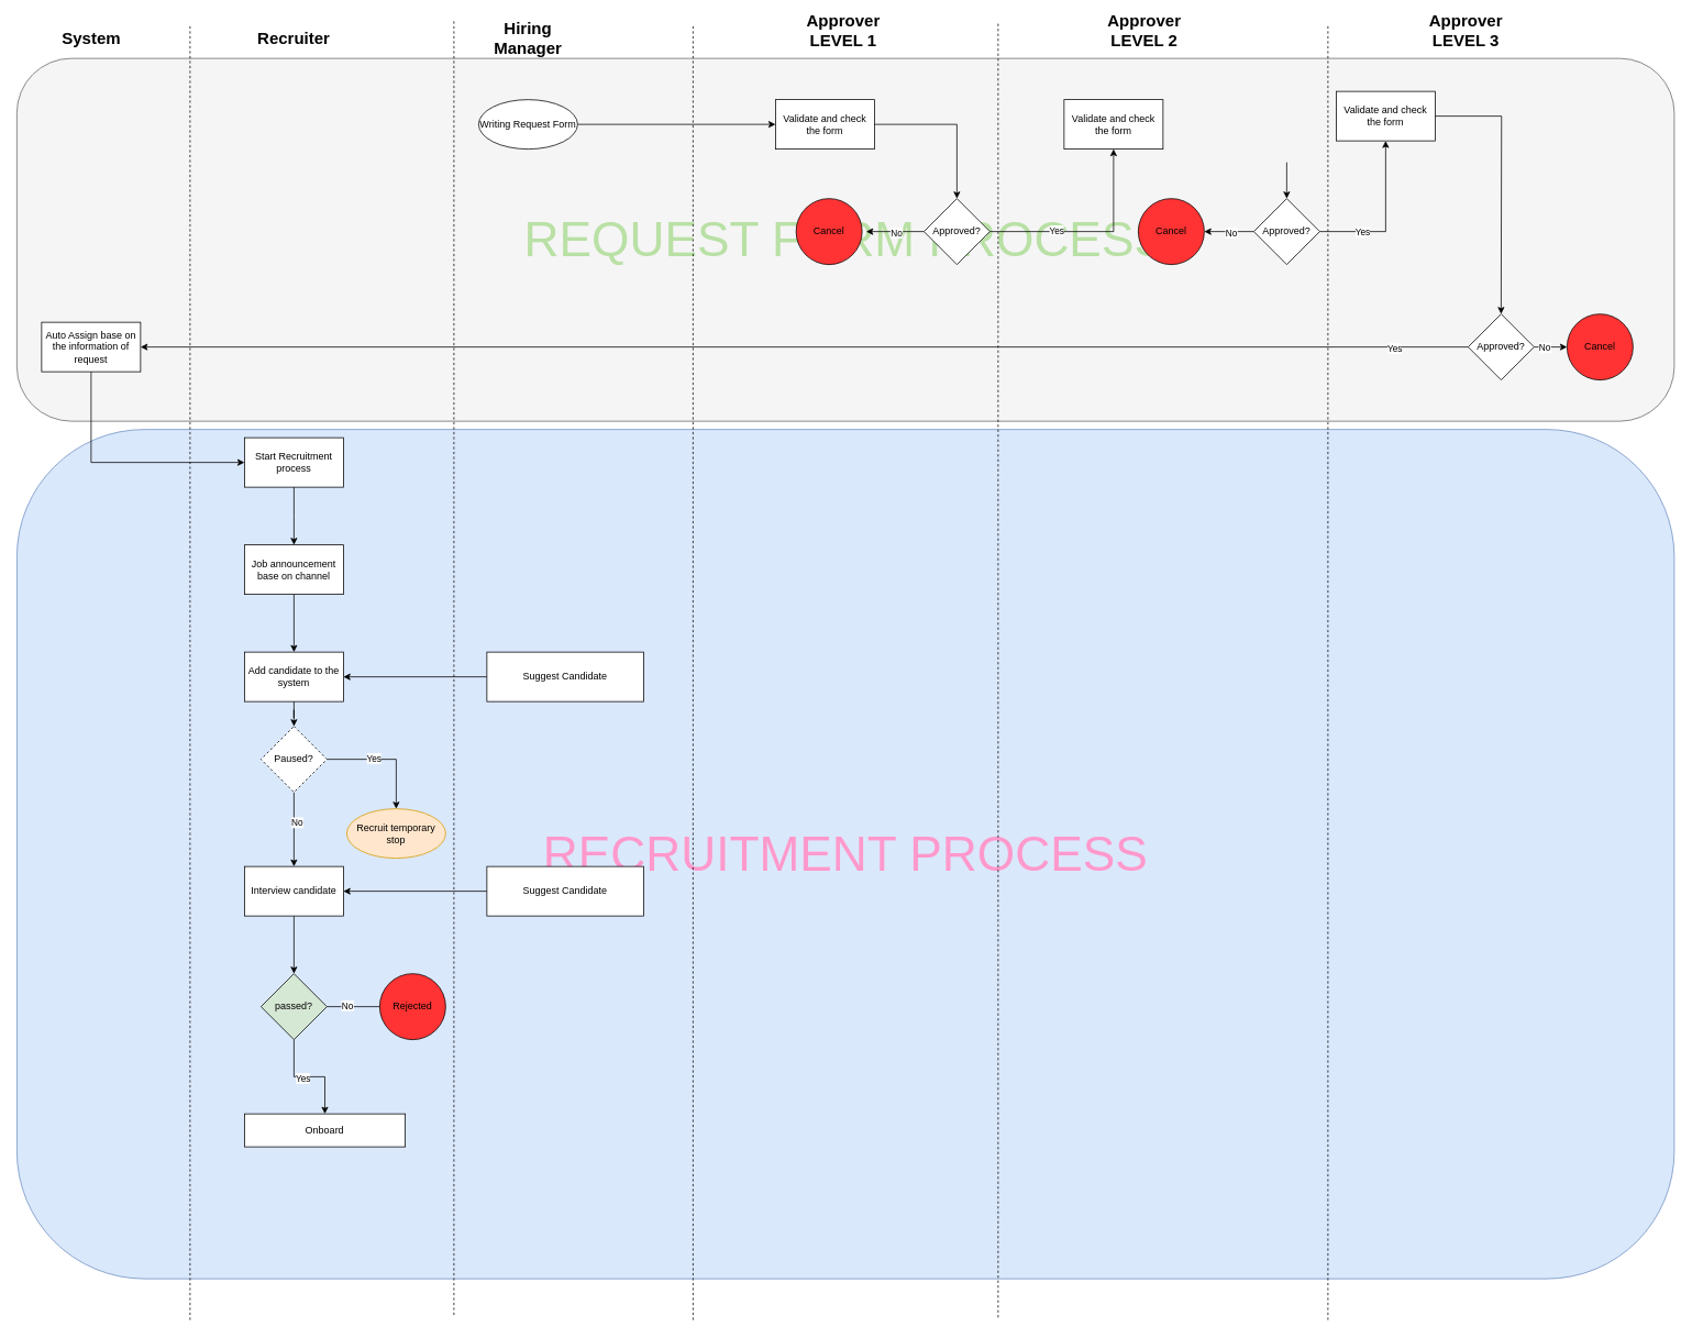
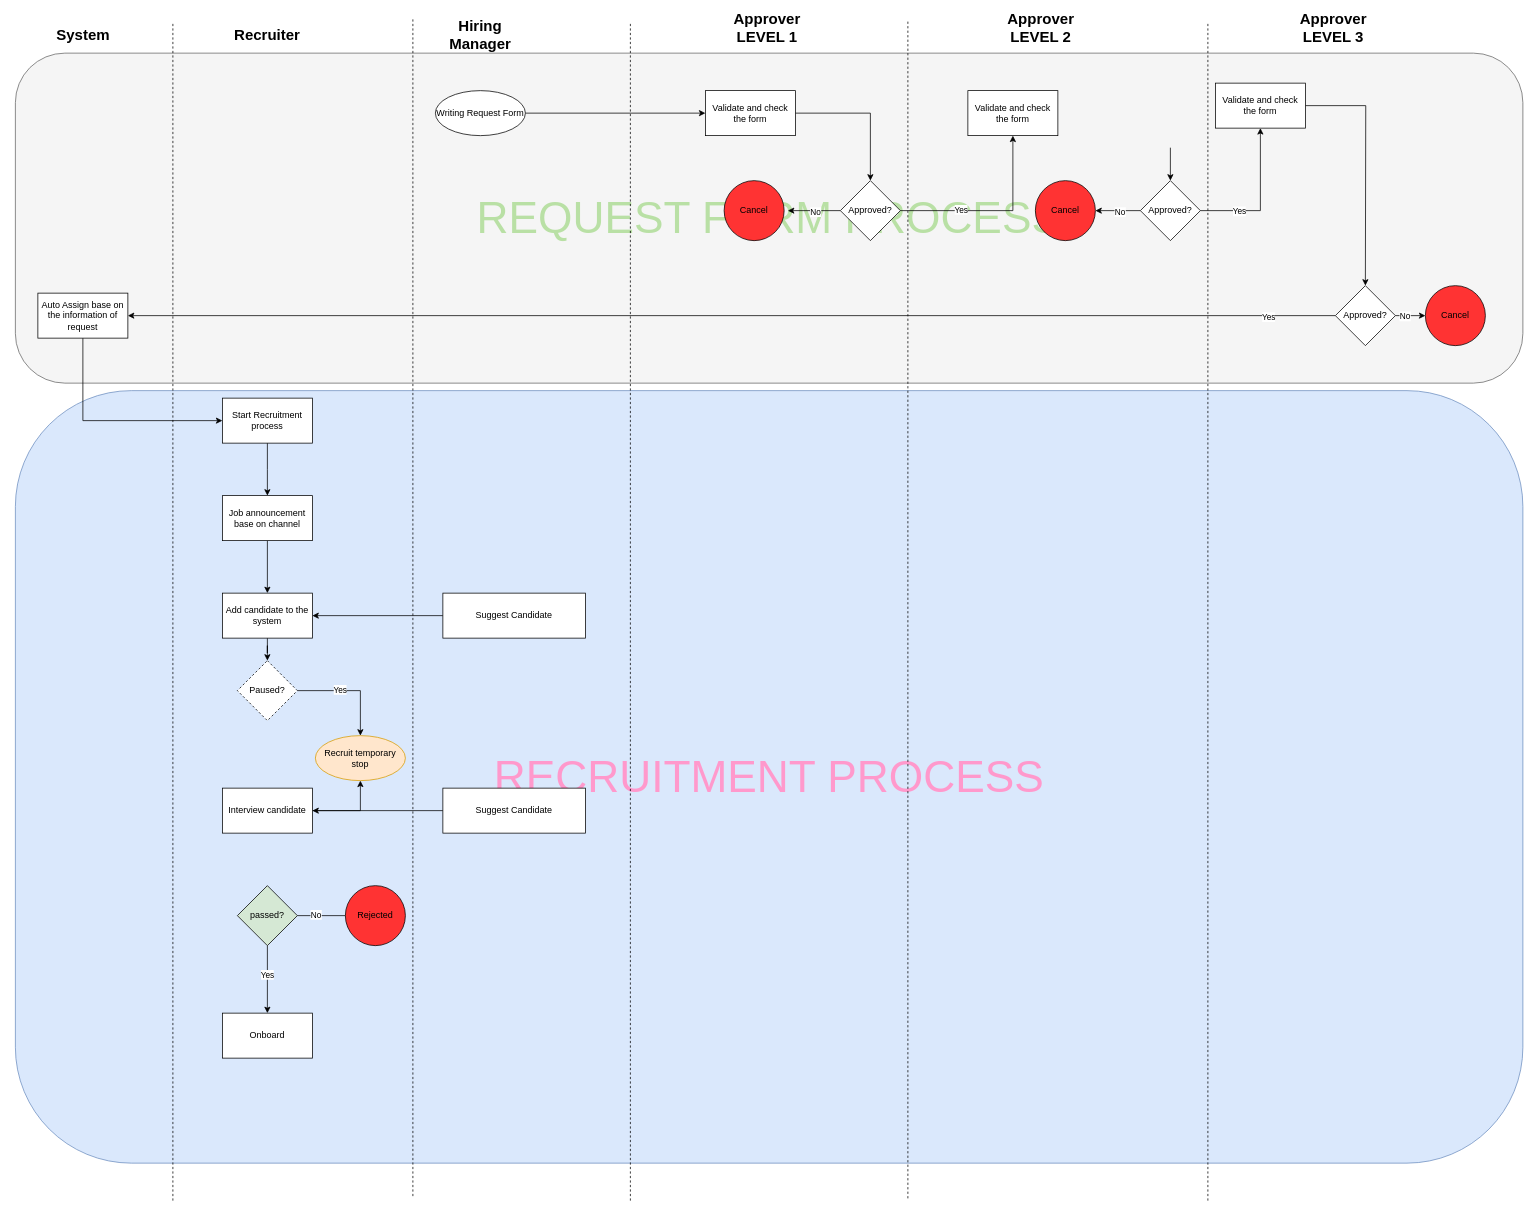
  <mxCell id="0" />
  <mxCell id="1" parent="0" />
  <mxCell id="2" value="&lt;font style=&quot;font-size: 59px;&quot; color=&quot;#ff99cc&quot;&gt;RECRUITMENT PROCESS&lt;/font&gt;" style="rounded=1;whiteSpace=wrap;html=1;fillColor=#dae8fc;strokeColor=#6c8ebf;" parent="1" vertex="1"><mxGeometry x="20" y="520" width="2010" height="1030" as="geometry" /></mxCell>
  <mxCell id="3" value="&lt;font color=&quot;#b9e0a5&quot; style=&quot;font-size: 59px;&quot;&gt;REQUEST FORM PROCESS&lt;/font&gt;" style="rounded=1;whiteSpace=wrap;html=1;fillColor=#f5f5f5;fontColor=#333333;strokeColor=#666666;" parent="1" vertex="1"><mxGeometry x="20" y="70" width="2010" height="440" as="geometry" /></mxCell>
  <mxCell id="4" style="edgeStyle=orthogonalEdgeStyle;rounded=0;orthogonalLoop=1;jettySize=auto;html=1;entryX=0;entryY=0.5;entryDx=0;entryDy=0;" parent="1" source="5" target="12" edge="1"><mxGeometry relative="1" as="geometry" /></mxCell>
  <mxCell id="5" value="Writing Request Form" style="ellipse;whiteSpace=wrap;html=1;" parent="1" vertex="1"><mxGeometry x="580" y="120" width="120" height="60" as="geometry" /></mxCell>
  <mxCell id="6" style="edgeStyle=orthogonalEdgeStyle;rounded=0;orthogonalLoop=1;jettySize=auto;html=1;entryX=0;entryY=0.5;entryDx=0;entryDy=0;" parent="1" source="7" target="37" edge="1"><mxGeometry relative="1" as="geometry"><Array as="points"><mxPoint x="110" y="560" /></Array></mxGeometry></mxCell>
  <mxCell id="7" value="Auto Assign base on the information of request" style="rounded=0;whiteSpace=wrap;html=1;" parent="1" vertex="1"><mxGeometry x="50" y="390" width="120" height="60" as="geometry" /></mxCell>
  <mxCell id="8" value="&lt;font style=&quot;font-size: 20px;&quot;&gt;&lt;b&gt;Hiring Manager&lt;/b&gt;&lt;/font&gt;" style="text;html=1;strokeColor=none;fillColor=none;align=center;verticalAlign=middle;whiteSpace=wrap;rounded=0;" parent="1" vertex="1"><mxGeometry x="610" y="30" width="60" height="30" as="geometry" /></mxCell>
  <mxCell id="9" value="&lt;b&gt;&lt;font style=&quot;font-size: 20px;&quot;&gt;Recruiter&lt;/font&gt;&lt;/b&gt;" style="text;html=1;strokeColor=none;fillColor=none;align=center;verticalAlign=middle;whiteSpace=wrap;rounded=0;" parent="1" vertex="1"><mxGeometry x="326" y="30" width="60" height="30" as="geometry" /></mxCell>
  <mxCell id="10" value="&lt;font style=&quot;font-size: 20px;&quot;&gt;&lt;b&gt;Approver LEVEL 1&lt;/b&gt;&lt;/font&gt;" style="text;html=1;strokeColor=none;fillColor=none;align=center;verticalAlign=middle;whiteSpace=wrap;rounded=0;" parent="1" vertex="1"><mxGeometry x="975" y="20" width="95" height="30" as="geometry" /></mxCell>
  <mxCell id="11" style="edgeStyle=orthogonalEdgeStyle;rounded=0;orthogonalLoop=1;jettySize=auto;html=1;entryX=0.5;entryY=0;entryDx=0;entryDy=0;" parent="1" source="12" target="19" edge="1"><mxGeometry relative="1" as="geometry" /></mxCell>
  <mxCell id="12" value="Validate and check the form" style="rounded=0;whiteSpace=wrap;html=1;" parent="1" vertex="1"><mxGeometry x="940" y="120" width="120" height="60" as="geometry" /></mxCell>
  <mxCell id="13" style="edgeStyle=orthogonalEdgeStyle;rounded=0;orthogonalLoop=1;jettySize=auto;html=1;entryX=0.5;entryY=0;entryDx=0;entryDy=0;startArrow=none;" parent="1" source="3" target="27" edge="1"><mxGeometry relative="1" as="geometry"><Array as="points"><mxPoint x="1560" y="150" /><mxPoint x="1560" y="240" /></Array></mxGeometry></mxCell>
  <mxCell id="14" value="Validate and check the form" style="rounded=0;whiteSpace=wrap;html=1;" parent="1" vertex="1"><mxGeometry x="1290" y="120" width="120" height="60" as="geometry" /></mxCell>
  <mxCell id="15" style="edgeStyle=orthogonalEdgeStyle;rounded=0;orthogonalLoop=1;jettySize=auto;html=1;" parent="1" source="19" target="14" edge="1"><mxGeometry relative="1" as="geometry" /></mxCell>
  <mxCell id="16" value="Yes" style="edgeLabel;html=1;align=center;verticalAlign=middle;resizable=0;points=[];" parent="15" vertex="1" connectable="0"><mxGeometry x="-0.358" y="2" relative="1" as="geometry"><mxPoint as="offset" /></mxGeometry></mxCell>
  <mxCell id="17" style="edgeStyle=orthogonalEdgeStyle;rounded=0;orthogonalLoop=1;jettySize=auto;html=1;" parent="1" source="19" edge="1"><mxGeometry relative="1" as="geometry"><mxPoint x="1050" y="280" as="targetPoint" /></mxGeometry></mxCell>
  <mxCell id="18" value="No" style="edgeLabel;html=1;align=center;verticalAlign=middle;resizable=0;points=[];" parent="17" vertex="1" connectable="0"><mxGeometry x="-0.034" y="1" relative="1" as="geometry"><mxPoint as="offset" /></mxGeometry></mxCell>
  <mxCell id="19" value="Approved?" style="rhombus;whiteSpace=wrap;html=1;" parent="1" vertex="1"><mxGeometry x="1120" y="240" width="80" height="80" as="geometry" /></mxCell>
  <mxCell id="20" value="Cancel" style="ellipse;whiteSpace=wrap;html=1;aspect=fixed;fillColor=#FF3333;" parent="1" vertex="1"><mxGeometry x="965" y="240" width="80" height="80" as="geometry" /></mxCell>
  <mxCell id="21" style="edgeStyle=orthogonalEdgeStyle;rounded=0;orthogonalLoop=1;jettySize=auto;html=1;" parent="1" source="22" edge="1"><mxGeometry relative="1" as="geometry"><mxPoint x="1820" y="380" as="targetPoint" /></mxGeometry></mxCell>
  <mxCell id="22" value="Validate and check the form" style="rounded=0;whiteSpace=wrap;html=1;" parent="1" vertex="1"><mxGeometry x="1620" y="110" width="120" height="60" as="geometry" /></mxCell>
  <mxCell id="23" value="" style="edgeStyle=orthogonalEdgeStyle;rounded=0;orthogonalLoop=1;jettySize=auto;html=1;" parent="1" source="27" target="28" edge="1"><mxGeometry relative="1" as="geometry" /></mxCell>
  <mxCell id="24" value="No" style="edgeLabel;html=1;align=center;verticalAlign=middle;resizable=0;points=[];" parent="23" vertex="1" connectable="0"><mxGeometry x="-0.069" y="1" relative="1" as="geometry"><mxPoint as="offset" /></mxGeometry></mxCell>
  <mxCell id="25" style="edgeStyle=orthogonalEdgeStyle;rounded=0;orthogonalLoop=1;jettySize=auto;html=1;" parent="1" source="27" target="22" edge="1"><mxGeometry relative="1" as="geometry" /></mxCell>
  <mxCell id="26" value="Yes" style="edgeLabel;html=1;align=center;verticalAlign=middle;resizable=0;points=[];" parent="25" vertex="1" connectable="0"><mxGeometry x="-0.465" relative="1" as="geometry"><mxPoint as="offset" /></mxGeometry></mxCell>
  <mxCell id="27" value="Approved?" style="rhombus;whiteSpace=wrap;html=1;" parent="1" vertex="1"><mxGeometry x="1520" y="240" width="80" height="80" as="geometry" /></mxCell>
  <mxCell id="28" value="Cancel" style="ellipse;whiteSpace=wrap;html=1;aspect=fixed;fillColor=#FF3333;" parent="1" vertex="1"><mxGeometry x="1380" y="240" width="80" height="80" as="geometry" /></mxCell>
  <mxCell id="29" value="" style="edgeStyle=orthogonalEdgeStyle;rounded=0;orthogonalLoop=1;jettySize=auto;html=1;" parent="1" source="33" target="34" edge="1"><mxGeometry relative="1" as="geometry" /></mxCell>
  <mxCell id="30" value="No" style="edgeLabel;html=1;align=center;verticalAlign=middle;resizable=0;points=[];" parent="29" vertex="1" connectable="0"><mxGeometry x="-0.376" y="3" relative="1" as="geometry"><mxPoint y="3" as="offset" /></mxGeometry></mxCell>
  <mxCell id="31" style="edgeStyle=orthogonalEdgeStyle;rounded=0;orthogonalLoop=1;jettySize=auto;html=1;entryX=1;entryY=0.5;entryDx=0;entryDy=0;" parent="1" source="33" target="7" edge="1"><mxGeometry relative="1" as="geometry"><mxPoint x="420" y="420" as="targetPoint" /></mxGeometry></mxCell>
  <mxCell id="32" value="Yes" style="edgeLabel;html=1;align=center;verticalAlign=middle;resizable=0;points=[];" parent="31" vertex="1" connectable="0"><mxGeometry x="-0.888" y="1" relative="1" as="geometry"><mxPoint as="offset" /></mxGeometry></mxCell>
  <mxCell id="33" value="Approved?" style="rhombus;whiteSpace=wrap;html=1;" parent="1" vertex="1"><mxGeometry x="1780" y="380" width="80" height="80" as="geometry" /></mxCell>
  <mxCell id="34" value="Cancel" style="ellipse;whiteSpace=wrap;html=1;aspect=fixed;fillColor=#FF3333;" parent="1" vertex="1"><mxGeometry x="1900" y="380" width="80" height="80" as="geometry" /></mxCell>
  <mxCell id="35" value="&lt;font style=&quot;font-size: 20px;&quot;&gt;System&lt;/font&gt;" style="text;html=1;align=center;verticalAlign=middle;resizable=0;points=[];autosize=1;strokeColor=none;fillColor=none;fontStyle=1" parent="1" vertex="1"><mxGeometry x="65" y="25" width="90" height="40" as="geometry" /></mxCell>
  <mxCell id="36" style="edgeStyle=orthogonalEdgeStyle;rounded=0;orthogonalLoop=1;jettySize=auto;html=1;" parent="1" source="37" edge="1"><mxGeometry relative="1" as="geometry"><mxPoint x="356" y="660" as="targetPoint" /></mxGeometry></mxCell>
  <mxCell id="37" value="Start Recruitment process" style="rounded=0;whiteSpace=wrap;html=1;" parent="1" vertex="1"><mxGeometry x="296" y="530" width="120" height="60" as="geometry" /></mxCell>
  <mxCell id="38" value="" style="edgeStyle=orthogonalEdgeStyle;rounded=0;orthogonalLoop=1;jettySize=auto;html=1;" parent="1" source="39" target="41" edge="1"><mxGeometry relative="1" as="geometry" /></mxCell>
  <mxCell id="39" value="Job announcement base on channel" style="rounded=0;whiteSpace=wrap;html=1;" parent="1" vertex="1"><mxGeometry x="296" y="660" width="120" height="60" as="geometry" /></mxCell>
  <mxCell id="40" value="" style="edgeStyle=orthogonalEdgeStyle;rounded=0;orthogonalLoop=1;jettySize=auto;html=1;" parent="1" source="41" target="55" edge="1"><mxGeometry relative="1" as="geometry" /></mxCell>
  <mxCell id="41" value="Add candidate to the system" style="whiteSpace=wrap;html=1;rounded=0;" parent="1" vertex="1"><mxGeometry x="296" y="790" width="120" height="60" as="geometry" /></mxCell>
- <mxCell id="42" value="" style="edgeStyle=orthogonalEdgeStyle;rounded=0;orthogonalLoop=1;jettySize=auto;html=1;" parent="1" source="43" target="48" edge="1"><mxGeometry relative="1" as="geometry" /></mxCell>
+ <mxCell id="42" value="" style="edgeStyle=orthogonalEdgeStyle;rounded=0;orthogonalLoop=1;jettySize=auto;html=1;" parent="1" source="43" target="56" edge="1"><mxGeometry relative="1" as="geometry" /></mxCell>
  <mxCell id="43" value="Interview candidate" style="whiteSpace=wrap;html=1;rounded=0;" parent="1" vertex="1"><mxGeometry x="296" y="1050" width="120" height="60" as="geometry" /></mxCell>
  <mxCell id="44" value="" style="edgeStyle=orthogonalEdgeStyle;rounded=0;orthogonalLoop=1;jettySize=auto;html=1;endArrow=none;" parent="1" source="48" target="49" edge="1"><mxGeometry relative="1" as="geometry" /></mxCell>
  <mxCell id="45" value="No" style="edgeLabel;html=1;align=center;verticalAlign=middle;resizable=0;points=[];" parent="44" vertex="1" connectable="0"><mxGeometry x="-0.259" y="2" relative="1" as="geometry"><mxPoint as="offset" /></mxGeometry></mxCell>
  <mxCell id="46" value="" style="edgeStyle=orthogonalEdgeStyle;rounded=0;orthogonalLoop=1;jettySize=auto;html=1;" parent="1" source="48" target="50" edge="1"><mxGeometry relative="1" as="geometry" /></mxCell>
  <mxCell id="47" value="Yes" style="edgeLabel;html=1;align=center;verticalAlign=middle;resizable=0;points=[];" parent="46" vertex="1" connectable="0"><mxGeometry x="-0.145" y="-1" relative="1" as="geometry"><mxPoint as="offset" /></mxGeometry></mxCell>
  <mxCell id="48" value="passed?" style="rhombus;whiteSpace=wrap;html=1;rounded=0;fillColor=#d5e8d4;" parent="1" vertex="1"><mxGeometry x="316" y="1180" width="80" height="80" as="geometry" /></mxCell>
  <mxCell id="49" value="Rejected" style="ellipse;whiteSpace=wrap;html=1;aspect=fixed;fillColor=#FF3333;" parent="1" vertex="1"><mxGeometry x="460" y="1180" width="80" height="80" as="geometry" /></mxCell>
- <mxCell id="50" value="Onboard" style="whiteSpace=wrap;html=1;rounded=0;" parent="1" vertex="1"><mxGeometry x="296" y="1350" width="195" height="40" as="geometry" /></mxCell>
+ <mxCell id="50" value="Onboard" style="whiteSpace=wrap;html=1;rounded=0;" parent="1" vertex="1"><mxGeometry x="296" y="1350" width="120" height="60" as="geometry" /></mxCell>
  <mxCell id="51" value="" style="edgeStyle=orthogonalEdgeStyle;rounded=0;orthogonalLoop=1;jettySize=auto;html=1;" parent="1" source="55" target="56" edge="1"><mxGeometry relative="1" as="geometry" /></mxCell>
  <mxCell id="52" value="Yes" style="edgeLabel;html=1;align=center;verticalAlign=middle;resizable=0;points=[];" parent="51" vertex="1" connectable="0"><mxGeometry x="-0.217" y="2" relative="1" as="geometry"><mxPoint as="offset" /></mxGeometry></mxCell>
- <mxCell id="53" style="edgeStyle=orthogonalEdgeStyle;rounded=0;orthogonalLoop=1;jettySize=auto;html=1;entryX=0.5;entryY=0;entryDx=0;entryDy=0;" parent="1" source="55" target="43" edge="1"><mxGeometry relative="1" as="geometry" /></mxCell>
- <mxCell id="54" value="No" style="edgeLabel;html=1;align=center;verticalAlign=middle;resizable=0;points=[];" parent="53" vertex="1" connectable="0"><mxGeometry x="-0.2" y="3" relative="1" as="geometry"><mxPoint as="offset" /></mxGeometry></mxCell>
  <mxCell id="55" value="Paused?" style="rhombus;whiteSpace=wrap;html=1;rounded=0;dashed=1;" parent="1" vertex="1"><mxGeometry x="316" y="880" width="80" height="80" as="geometry" /></mxCell>
  <mxCell id="56" value="Recruit temporary stop" style="ellipse;whiteSpace=wrap;html=1;rounded=0;fillColor=#ffe6cc;strokeColor=#d79b00;" parent="1" vertex="1"><mxGeometry x="420" y="980" width="120" height="60" as="geometry" /></mxCell>
  <mxCell id="57" style="edgeStyle=orthogonalEdgeStyle;rounded=0;orthogonalLoop=1;jettySize=auto;html=1;entryX=1;entryY=0.5;entryDx=0;entryDy=0;" parent="1" source="58" target="41" edge="1"><mxGeometry relative="1" as="geometry" /></mxCell>
  <mxCell id="58" value="Suggest Candidate" style="whiteSpace=wrap;html=1;rounded=0;" parent="1" vertex="1"><mxGeometry x="590" y="790" width="190" height="60" as="geometry" /></mxCell>
  <mxCell id="59" value="" style="endArrow=none;dashed=1;html=1;rounded=0;" parent="1" edge="1"><mxGeometry width="50" height="50" relative="1" as="geometry"><mxPoint x="230" y="1600" as="sourcePoint" /><mxPoint x="230" y="30" as="targetPoint" /></mxGeometry></mxCell>
  <mxCell id="60" value="" style="endArrow=none;dashed=1;html=1;rounded=0;" parent="1" edge="1"><mxGeometry width="50" height="50" relative="1" as="geometry"><mxPoint x="550" y="1594" as="sourcePoint" /><mxPoint x="550" y="24" as="targetPoint" /></mxGeometry></mxCell>
  <mxCell id="61" value="" style="endArrow=none;dashed=1;html=1;rounded=0;" parent="1" edge="1"><mxGeometry width="50" height="50" relative="1" as="geometry"><mxPoint x="840" y="1600" as="sourcePoint" /><mxPoint x="840" y="30" as="targetPoint" /></mxGeometry></mxCell>
  <mxCell id="62" value="" style="endArrow=none;dashed=1;html=1;rounded=0;" parent="1" edge="1"><mxGeometry width="50" height="50" relative="1" as="geometry"><mxPoint x="1210" y="1597" as="sourcePoint" /><mxPoint x="1210" y="27" as="targetPoint" /></mxGeometry></mxCell>
  <mxCell id="63" value="" style="endArrow=none;dashed=1;html=1;rounded=0;" parent="1" edge="1"><mxGeometry width="50" height="50" relative="1" as="geometry"><mxPoint x="1610" y="1600" as="sourcePoint" /><mxPoint x="1610" y="30" as="targetPoint" /></mxGeometry></mxCell>
  <mxCell id="64" value="&lt;font style=&quot;font-size: 20px;&quot;&gt;&lt;b&gt;Approver LEVEL 2&lt;/b&gt;&lt;/font&gt;" style="text;html=1;strokeColor=none;fillColor=none;align=center;verticalAlign=middle;whiteSpace=wrap;rounded=0;" vertex="1" parent="1"><mxGeometry x="1340" y="20" width="95" height="30" as="geometry" /></mxCell>
  <mxCell id="65" value="&lt;font style=&quot;font-size: 20px;&quot;&gt;&lt;b&gt;Approver LEVEL 3&lt;/b&gt;&lt;/font&gt;" style="text;html=1;strokeColor=none;fillColor=none;align=center;verticalAlign=middle;whiteSpace=wrap;rounded=0;" vertex="1" parent="1"><mxGeometry x="1730" y="20" width="95" height="30" as="geometry" /></mxCell>
  <mxCell id="66" style="edgeStyle=orthogonalEdgeStyle;rounded=0;orthogonalLoop=1;jettySize=auto;html=1;entryX=1;entryY=0.5;entryDx=0;entryDy=0;" edge="1" parent="1" source="67"><mxGeometry relative="1" as="geometry"><mxPoint x="416" y="1080" as="targetPoint" /></mxGeometry></mxCell>
  <mxCell id="67" value="Suggest Candidate" style="whiteSpace=wrap;html=1;rounded=0;" vertex="1" parent="1"><mxGeometry x="590" y="1050" width="190" height="60" as="geometry" /></mxCell>
